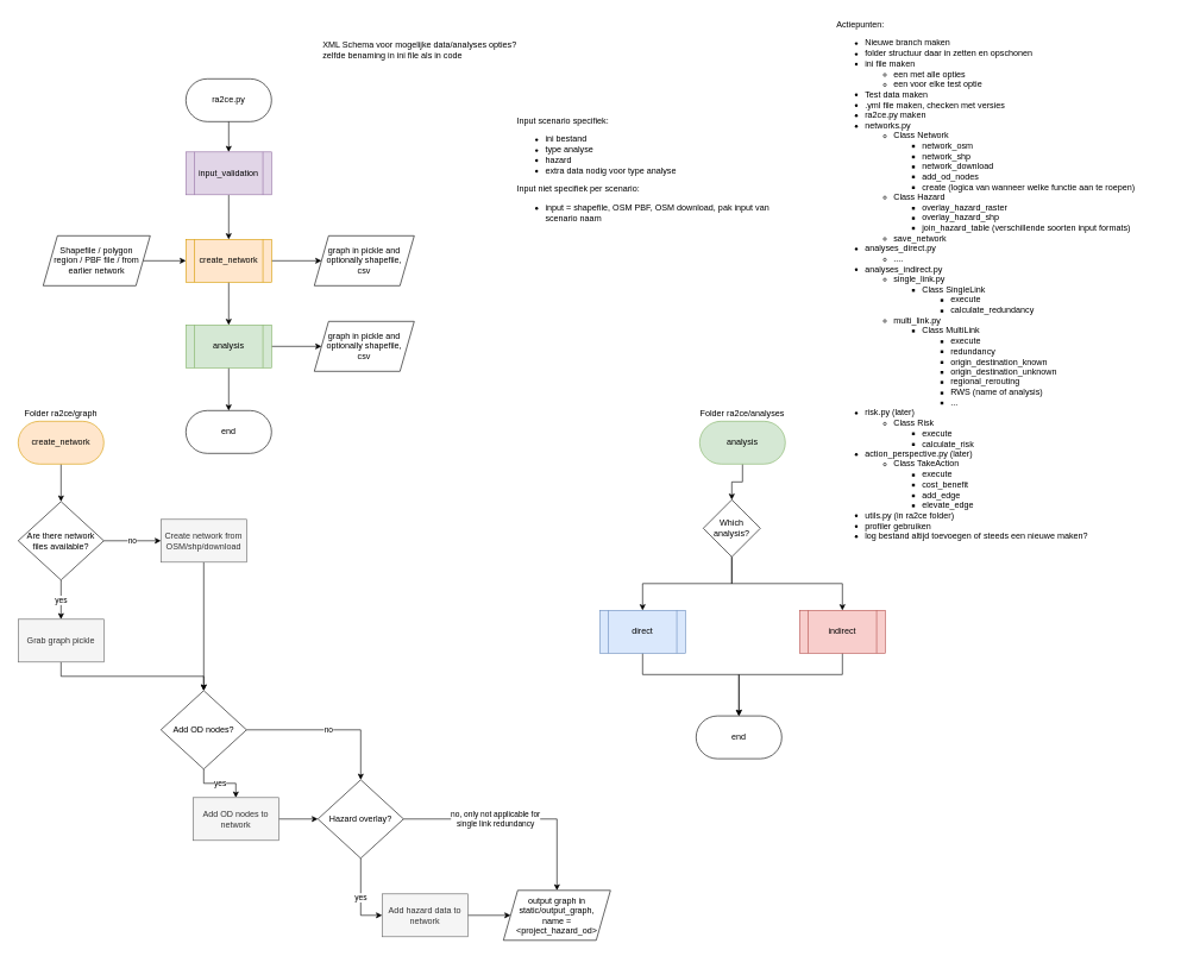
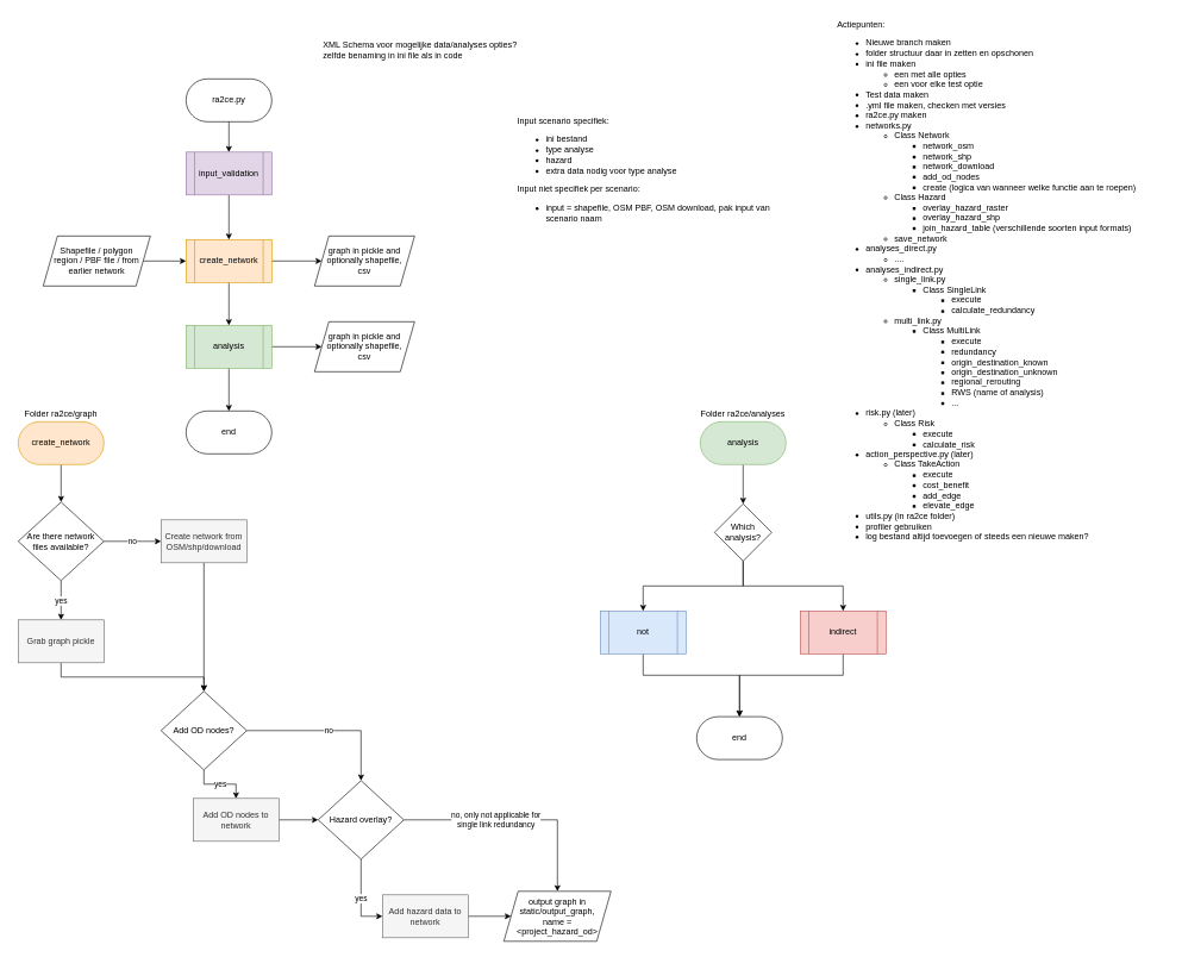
  <mxCell id="0" />
  <mxCell id="1" parent="0" />
  <mxCell id="2" value="XML Schema voor mogelijke data/analyses opties?&lt;br&gt;zelfde benaming in ini file als in code" style="text;html=1;strokeColor=none;fillColor=none;align=left;verticalAlign=middle;whiteSpace=wrap;rounded=0;" vertex="1" parent="1"><mxGeometry x="450" y="40" width="290" height="60" as="geometry" /></mxCell>
  <mxCell id="3" style="edgeStyle=orthogonalEdgeStyle;rounded=0;orthogonalLoop=1;jettySize=auto;html=1;exitX=0.5;exitY=1;exitDx=0;exitDy=0;" edge="1" parent="1" source="50" target="7"><mxGeometry relative="1" as="geometry" /></mxCell>
  <mxCell id="4" value="ra2ce.py" style="rounded=1;whiteSpace=wrap;html=1;align=center;arcSize=50;" vertex="1" parent="1"><mxGeometry x="260" y="110" width="120" height="60" as="geometry" /></mxCell>
  <mxCell id="5" style="edgeStyle=orthogonalEdgeStyle;rounded=0;orthogonalLoop=1;jettySize=auto;html=1;exitX=0.5;exitY=1;exitDx=0;exitDy=0;" edge="1" parent="1" source="7" target="10"><mxGeometry relative="1" as="geometry" /></mxCell>
  <mxCell id="6" style="edgeStyle=orthogonalEdgeStyle;rounded=0;orthogonalLoop=1;jettySize=auto;html=1;exitX=1;exitY=0.5;exitDx=0;exitDy=0;" edge="1" parent="1" source="7" target="12"><mxGeometry relative="1" as="geometry" /></mxCell>
  <mxCell id="7" value="create_network" style="shape=process;whiteSpace=wrap;html=1;backgroundOutline=1;align=center;fillColor=#ffe6cc;strokeColor=#d79b00;" vertex="1" parent="1"><mxGeometry x="260" y="335" width="120" height="60" as="geometry" /></mxCell>
  <mxCell id="8" style="edgeStyle=orthogonalEdgeStyle;rounded=0;orthogonalLoop=1;jettySize=auto;html=1;exitX=0.5;exitY=1;exitDx=0;exitDy=0;" edge="1" parent="1" source="10" target="11"><mxGeometry relative="1" as="geometry" /></mxCell>
  <mxCell id="9" style="edgeStyle=orthogonalEdgeStyle;rounded=0;orthogonalLoop=1;jettySize=auto;html=1;exitX=1;exitY=0.5;exitDx=0;exitDy=0;" edge="1" parent="1" source="10" target="20"><mxGeometry relative="1" as="geometry" /></mxCell>
  <mxCell id="10" value="analysis" style="shape=process;whiteSpace=wrap;html=1;backgroundOutline=1;align=center;fillColor=#d5e8d4;strokeColor=#82b366;" vertex="1" parent="1"><mxGeometry x="260" y="455" width="120" height="60" as="geometry" /></mxCell>
  <mxCell id="11" value="end" style="rounded=1;whiteSpace=wrap;html=1;align=center;arcSize=50;" vertex="1" parent="1"><mxGeometry x="260" y="575" width="120" height="60" as="geometry" /></mxCell>
  <mxCell id="12" value="graph in pickle and optionally shapefile,&lt;br&gt;csv" style="shape=parallelogram;perimeter=parallelogramPerimeter;whiteSpace=wrap;html=1;fixedSize=1;align=center;" vertex="1" parent="1"><mxGeometry x="440" y="330" width="140" height="70" as="geometry" /></mxCell>
  <mxCell id="13" style="edgeStyle=orthogonalEdgeStyle;rounded=0;orthogonalLoop=1;jettySize=auto;html=1;entryX=0;entryY=0.5;entryDx=0;entryDy=0;" edge="1" parent="1" source="14" target="7"><mxGeometry relative="1" as="geometry" /></mxCell>
  <mxCell id="14" value="Shapefile / polygon &lt;br&gt;region / PBF file / from earlier network" style="shape=parallelogram;perimeter=parallelogramPerimeter;whiteSpace=wrap;html=1;fixedSize=1;align=center;" vertex="1" parent="1"><mxGeometry x="60" y="330" width="150" height="70" as="geometry" /></mxCell>
  <mxCell id="15" style="edgeStyle=orthogonalEdgeStyle;rounded=0;orthogonalLoop=1;jettySize=auto;html=1;exitX=0.5;exitY=1;exitDx=0;exitDy=0;" edge="1" parent="1" source="16" target="23"><mxGeometry relative="1" as="geometry"><mxPoint x="85" y="707.5" as="targetPoint" /></mxGeometry></mxCell>
  <mxCell id="16" value="create_network" style="rounded=1;whiteSpace=wrap;html=1;align=center;arcSize=50;fillColor=#ffe6cc;strokeColor=#d79b00;" vertex="1" parent="1"><mxGeometry x="25" y="590" width="120" height="60" as="geometry" /></mxCell>
  <mxCell id="17" style="edgeStyle=orthogonalEdgeStyle;rounded=0;orthogonalLoop=1;jettySize=auto;html=1;entryX=0.5;entryY=0;entryDx=0;entryDy=0;" edge="1" parent="1" source="18" target="45"><mxGeometry relative="1" as="geometry" /></mxCell>
  <mxCell id="18" value="analysis" style="rounded=1;whiteSpace=wrap;html=1;align=center;arcSize=50;fillColor=#d5e8d4;strokeColor=#82b366;" vertex="1" parent="1"><mxGeometry x="980" y="590" width="120" height="60" as="geometry" /></mxCell>
  <mxCell id="19" value="Input scenario specifiek:&lt;br&gt;&lt;ul&gt;&lt;li&gt;ini bestand&lt;/li&gt;&lt;li&gt;type analyse&lt;/li&gt;&lt;li&gt;hazard&lt;/li&gt;&lt;li&gt;extra data nodig voor type analyse&lt;/li&gt;&lt;/ul&gt;&lt;div&gt;Input niet specifiek per scenario:&lt;/div&gt;&lt;div&gt;&lt;ul&gt;&lt;li&gt;input = shapefile, OSM PBF, OSM download, pak input van scenario naam&lt;/li&gt;&lt;/ul&gt;&lt;/div&gt;" style="text;html=1;strokeColor=none;fillColor=none;align=left;verticalAlign=middle;whiteSpace=wrap;rounded=0;" vertex="1" parent="1"><mxGeometry x="722" y="140" width="383" height="205" as="geometry" /></mxCell>
  <mxCell id="20" value="graph in pickle and optionally shapefile,&lt;br&gt;csv" style="shape=parallelogram;perimeter=parallelogramPerimeter;whiteSpace=wrap;html=1;fixedSize=1;align=center;" vertex="1" parent="1"><mxGeometry x="440" y="450" width="140" height="70" as="geometry" /></mxCell>
  <mxCell id="21" value="no" style="edgeStyle=orthogonalEdgeStyle;rounded=0;orthogonalLoop=1;jettySize=auto;html=1;exitX=1;exitY=0.5;exitDx=0;exitDy=0;" edge="1" parent="1" source="23" target="30"><mxGeometry relative="1" as="geometry" /></mxCell>
  <mxCell id="22" value="yes" style="edgeStyle=orthogonalEdgeStyle;rounded=0;orthogonalLoop=1;jettySize=auto;html=1;exitX=0.5;exitY=1;exitDx=0;exitDy=0;" edge="1" parent="1" source="23" target="32"><mxGeometry relative="1" as="geometry" /></mxCell>
  <mxCell id="23" value="Are there network files available?" style="rhombus;whiteSpace=wrap;html=1;align=center;" vertex="1" parent="1"><mxGeometry x="25" y="702.5" width="120" height="110" as="geometry" /></mxCell>
  <mxCell id="24" value="yes" style="edgeStyle=orthogonalEdgeStyle;rounded=0;orthogonalLoop=1;jettySize=auto;html=1;exitX=0.5;exitY=1;exitDx=0;exitDy=0;" edge="1" parent="1" source="26" target="34"><mxGeometry relative="1" as="geometry" /></mxCell>
  <mxCell id="25" value="no" style="edgeStyle=orthogonalEdgeStyle;rounded=0;orthogonalLoop=1;jettySize=auto;html=1;exitX=1;exitY=0.5;exitDx=0;exitDy=0;entryX=0.5;entryY=0;entryDx=0;entryDy=0;" edge="1" parent="1" source="26" target="28"><mxGeometry relative="1" as="geometry" /></mxCell>
  <mxCell id="26" value="Add OD nodes?" style="rhombus;whiteSpace=wrap;html=1;align=center;" vertex="1" parent="1"><mxGeometry x="225" y="967.5" width="120" height="110" as="geometry" /></mxCell>
  <mxCell id="27" value="no, only not applicable for &lt;br&gt;single link redundancy" style="edgeStyle=orthogonalEdgeStyle;rounded=0;orthogonalLoop=1;jettySize=auto;html=1;exitX=1;exitY=0.5;exitDx=0;exitDy=0;entryX=0.5;entryY=0;entryDx=0;entryDy=0;" edge="1" parent="1" source="28" target="35"><mxGeometry x="-0.175" relative="1" as="geometry"><mxPoint x="-1" as="offset" /></mxGeometry></mxCell>
  <mxCell id="28" value="Hazard overlay?" style="rhombus;whiteSpace=wrap;html=1;align=center;" vertex="1" parent="1"><mxGeometry x="445" y="1092.5" width="120" height="110" as="geometry" /></mxCell>
  <mxCell id="29" style="edgeStyle=orthogonalEdgeStyle;rounded=0;orthogonalLoop=1;jettySize=auto;html=1;" edge="1" parent="1" source="30" target="26"><mxGeometry relative="1" as="geometry"><mxPoint x="285" y="957.5" as="targetPoint" /></mxGeometry></mxCell>
  <mxCell id="30" value="Create network from OSM/shp/download" style="rounded=0;whiteSpace=wrap;html=1;align=center;fillColor=#f5f5f5;strokeColor=#666666;fontColor=#333333;" vertex="1" parent="1"><mxGeometry x="225" y="727.5" width="120" height="60" as="geometry" /></mxCell>
  <mxCell id="31" style="edgeStyle=orthogonalEdgeStyle;rounded=0;orthogonalLoop=1;jettySize=auto;html=1;exitX=0.5;exitY=1;exitDx=0;exitDy=0;" edge="1" parent="1" source="32" target="26"><mxGeometry relative="1" as="geometry" /></mxCell>
  <mxCell id="32" value="Grab graph pickle" style="rounded=0;whiteSpace=wrap;html=1;align=center;fillColor=#f5f5f5;strokeColor=#666666;fontColor=#333333;" vertex="1" parent="1"><mxGeometry x="25" y="867.5" width="120" height="60" as="geometry" /></mxCell>
  <mxCell id="33" style="edgeStyle=orthogonalEdgeStyle;rounded=0;orthogonalLoop=1;jettySize=auto;html=1;exitX=1;exitY=0.5;exitDx=0;exitDy=0;" edge="1" parent="1" source="34" target="28"><mxGeometry relative="1" as="geometry" /></mxCell>
  <mxCell id="34" value="Add OD nodes to network" style="rounded=0;whiteSpace=wrap;html=1;align=center;fillColor=#f5f5f5;strokeColor=#666666;fontColor=#333333;" vertex="1" parent="1"><mxGeometry x="270" y="1117.5" width="120" height="60" as="geometry" /></mxCell>
  <mxCell id="35" value="output graph in static/output_graph, &lt;br&gt;name = &amp;lt;project_hazard_od&amp;gt;" style="shape=parallelogram;perimeter=parallelogramPerimeter;whiteSpace=wrap;html=1;fixedSize=1;align=center;" vertex="1" parent="1"><mxGeometry x="705" y="1247.5" width="150" height="70" as="geometry" /></mxCell>
  <mxCell id="36" style="edgeStyle=orthogonalEdgeStyle;rounded=0;orthogonalLoop=1;jettySize=auto;html=1;exitX=1;exitY=0.5;exitDx=0;exitDy=0;entryX=0;entryY=0.5;entryDx=0;entryDy=0;" edge="1" parent="1" source="37" target="35"><mxGeometry relative="1" as="geometry" /></mxCell>
  <mxCell id="37" value="Add hazard data to network" style="rounded=0;whiteSpace=wrap;html=1;align=center;fillColor=#f5f5f5;strokeColor=#666666;fontColor=#333333;" vertex="1" parent="1"><mxGeometry x="535" y="1252.5" width="120" height="60" as="geometry" /></mxCell>
  <mxCell id="38" value="yes" style="edgeStyle=orthogonalEdgeStyle;rounded=0;orthogonalLoop=1;jettySize=auto;html=1;exitX=0.5;exitY=1;exitDx=0;exitDy=0;entryX=0;entryY=0.5;entryDx=0;entryDy=0;" edge="1" parent="1" source="28" target="37"><mxGeometry relative="1" as="geometry"><mxPoint x="505" y="1202.5" as="sourcePoint" /><mxPoint x="645" y="1257.5" as="targetPoint" /><Array as="points" /></mxGeometry></mxCell>
  <mxCell id="39" value="Folder ra2ce/graph" style="text;html=1;strokeColor=none;fillColor=none;align=center;verticalAlign=middle;whiteSpace=wrap;rounded=0;" vertex="1" parent="1"><mxGeometry x="20" y="570" width="130" height="20" as="geometry" /></mxCell>
  <mxCell id="40" value="Folder ra2ce/analyses" style="text;html=1;strokeColor=none;fillColor=none;align=center;verticalAlign=middle;whiteSpace=wrap;rounded=0;" vertex="1" parent="1"><mxGeometry x="975" y="570" width="130" height="20" as="geometry" /></mxCell>
  <mxCell id="41" style="edgeStyle=orthogonalEdgeStyle;rounded=0;orthogonalLoop=1;jettySize=auto;html=1;exitX=0.5;exitY=1;exitDx=0;exitDy=0;entryX=0.5;entryY=0;entryDx=0;entryDy=0;" edge="1" parent="1" source="42" target="48"><mxGeometry relative="1" as="geometry"><Array as="points"><mxPoint x="900" y="945" /><mxPoint x="1035" y="945" /></Array></mxGeometry></mxCell>
- <mxCell id="42" value="direct" style="shape=process;whiteSpace=wrap;html=1;backgroundOutline=1;align=center;fillColor=#dae8fc;strokeColor=#6c8ebf;" vertex="1" parent="1"><mxGeometry x="840" y="855" width="120" height="60" as="geometry" /></mxCell>
+ <mxCell id="42" value="not" style="shape=process;whiteSpace=wrap;html=1;backgroundOutline=1;align=center;fillColor=#dae8fc;strokeColor=#6c8ebf;" vertex="1" parent="1"><mxGeometry x="840" y="855" width="120" height="60" as="geometry" /></mxCell>
  <mxCell id="43" style="edgeStyle=orthogonalEdgeStyle;rounded=0;orthogonalLoop=1;jettySize=auto;html=1;exitX=0.5;exitY=1;exitDx=0;exitDy=0;entryX=0.5;entryY=0;entryDx=0;entryDy=0;" edge="1" parent="1" source="45" target="42"><mxGeometry relative="1" as="geometry" /></mxCell>
  <mxCell id="44" style="edgeStyle=orthogonalEdgeStyle;rounded=0;orthogonalLoop=1;jettySize=auto;html=1;exitX=0.5;exitY=1;exitDx=0;exitDy=0;entryX=0.5;entryY=0;entryDx=0;entryDy=0;" edge="1" parent="1" source="45" target="47"><mxGeometry relative="1" as="geometry" /></mxCell>
- <mxCell id="45" value="Which analysis?" style="rhombus;whiteSpace=wrap;html=1;align=center;" vertex="1" parent="1"><mxGeometry x="985" y="700" width="80" height="80" as="geometry" /></mxCell>
+ <mxCell id="45" value="Which analysis?" style="rhombus;whiteSpace=wrap;html=1;align=center;" vertex="1" parent="1"><mxGeometry x="1000" y="705" width="80" height="80" as="geometry" /></mxCell>
  <mxCell id="46" style="edgeStyle=orthogonalEdgeStyle;rounded=0;orthogonalLoop=1;jettySize=auto;html=1;exitX=0.5;exitY=1;exitDx=0;exitDy=0;" edge="1" parent="1" source="47" target="48"><mxGeometry relative="1" as="geometry"><Array as="points"><mxPoint x="1180" y="945" /><mxPoint x="1035" y="945" /></Array></mxGeometry></mxCell>
  <mxCell id="47" value="indirect" style="shape=process;whiteSpace=wrap;html=1;backgroundOutline=1;align=center;fillColor=#f8cecc;strokeColor=#b85450;" vertex="1" parent="1"><mxGeometry x="1120" y="855" width="120" height="60" as="geometry" /></mxCell>
  <mxCell id="48" value="end" style="rounded=1;whiteSpace=wrap;html=1;align=center;arcSize=50;" vertex="1" parent="1"><mxGeometry x="975" y="1003" width="120" height="60" as="geometry" /></mxCell>
  <mxCell id="49" value="&lt;div&gt;Actiepunten:&lt;/div&gt;&lt;ul&gt;&lt;li&gt;Nieuwe branch maken&lt;/li&gt;&lt;li&gt;folder structuur daar in zetten en opschonen&lt;/li&gt;&lt;li&gt;ini file maken&lt;/li&gt;&lt;ul&gt;&lt;li&gt;een met alle opties&lt;/li&gt;&lt;li&gt;een voor elke test optie&lt;/li&gt;&lt;/ul&gt;&lt;li&gt;Test data maken&lt;/li&gt;&lt;li&gt;.yml file maken, checken met versies&lt;/li&gt;&lt;li&gt;ra2ce.py maken&lt;/li&gt;&lt;li&gt;networks.py&lt;/li&gt;&lt;ul&gt;&lt;li&gt;Class Network&lt;/li&gt;&lt;ul&gt;&lt;li&gt;network_osm&lt;/li&gt;&lt;li&gt;network_shp&lt;/li&gt;&lt;li&gt;network_download&lt;/li&gt;&lt;li&gt;add_od_nodes&lt;/li&gt;&lt;li&gt;create (logica van wanneer welke functie aan te roepen)&lt;/li&gt;&lt;/ul&gt;&lt;li&gt;Class Hazard&lt;/li&gt;&lt;ul&gt;&lt;li&gt;overlay_hazard_raster&lt;/li&gt;&lt;li&gt;overlay_hazard_shp&lt;/li&gt;&lt;li&gt;join_hazard_table (verschillende soorten input formats)&lt;/li&gt;&lt;/ul&gt;&lt;li&gt;save_network&lt;/li&gt;&lt;/ul&gt;&lt;li&gt;analyses_direct.py&lt;/li&gt;&lt;ul&gt;&lt;li&gt;....&lt;/li&gt;&lt;/ul&gt;&lt;li&gt;analyses_indirect.py&lt;/li&gt;&lt;ul&gt;&lt;li&gt;single_link.py&lt;/li&gt;&lt;ul&gt;&lt;li&gt;Class SingleLink&lt;/li&gt;&lt;ul&gt;&lt;li&gt;execute&lt;/li&gt;&lt;li&gt;calculate_redundancy&lt;/li&gt;&lt;/ul&gt;&lt;/ul&gt;&lt;li&gt;multi_link.py&lt;/li&gt;&lt;ul&gt;&lt;li&gt;Class MultiLink&lt;/li&gt;&lt;ul&gt;&lt;li&gt;execute&lt;/li&gt;&lt;li&gt;redundancy&lt;/li&gt;&lt;li&gt;origin_destination_known&lt;/li&gt;&lt;li&gt;origin_destination_unknown&lt;/li&gt;&lt;li&gt;regional_rerouting&lt;/li&gt;&lt;li&gt;RWS (name of analysis)&lt;/li&gt;&lt;li&gt;...&lt;/li&gt;&lt;/ul&gt;&lt;/ul&gt;&lt;/ul&gt;&lt;li&gt;risk.py (later)&lt;/li&gt;&lt;ul&gt;&lt;li&gt;Class Risk&lt;/li&gt;&lt;ul&gt;&lt;li&gt;execute&lt;/li&gt;&lt;li&gt;calculate_risk&lt;/li&gt;&lt;/ul&gt;&lt;/ul&gt;&lt;li&gt;action_perspective.py (later)&lt;/li&gt;&lt;ul&gt;&lt;li&gt;Class TakeAction&lt;/li&gt;&lt;ul&gt;&lt;li&gt;execute&lt;/li&gt;&lt;li&gt;cost_benefit&lt;/li&gt;&lt;li&gt;add_edge&lt;/li&gt;&lt;li&gt;elevate_edge&lt;/li&gt;&lt;/ul&gt;&lt;/ul&gt;&lt;li&gt;utils.py (in ra2ce folder)&lt;/li&gt;&lt;li&gt;profiler gebruiken&lt;/li&gt;&lt;li&gt;log bestand altijd toevoegen of steeds een nieuwe maken?&lt;/li&gt;&lt;/ul&gt;" style="text;html=1;strokeColor=none;fillColor=none;align=left;verticalAlign=top;whiteSpace=wrap;rounded=0;" vertex="1" parent="1"><mxGeometry x="1170" y="20" width="463" height="780" as="geometry" /></mxCell>
  <mxCell id="50" value="input_validation" style="shape=process;whiteSpace=wrap;html=1;backgroundOutline=1;align=center;fillColor=#e1d5e7;strokeColor=#9673a6;" vertex="1" parent="1"><mxGeometry x="260" y="212.5" width="120" height="60" as="geometry" /></mxCell>
  <mxCell id="51" style="edgeStyle=orthogonalEdgeStyle;rounded=0;orthogonalLoop=1;jettySize=auto;html=1;exitX=0.5;exitY=1;exitDx=0;exitDy=0;" edge="1" parent="1" source="4" target="50"><mxGeometry relative="1" as="geometry"><mxPoint x="320" y="170" as="sourcePoint" /><mxPoint x="320" y="335" as="targetPoint" /></mxGeometry></mxCell>
